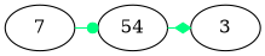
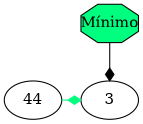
  digraph {
    edge [arrowhead=diamond color=springgreen]
    n1 [label=3]
-   7
-   54
+   54 [label=44]
+   "Mínimo" [fillcolor=springgreen fixedsize=true shape=octagon style=filled]
    subgraph sub_1 {
      rank=same
      n1
-     7
      54
    }
-   7 -> 54 [arrowhead=dot]
    54 -> n1
+   "Mínimo" -> n1 [color=""]
  }
